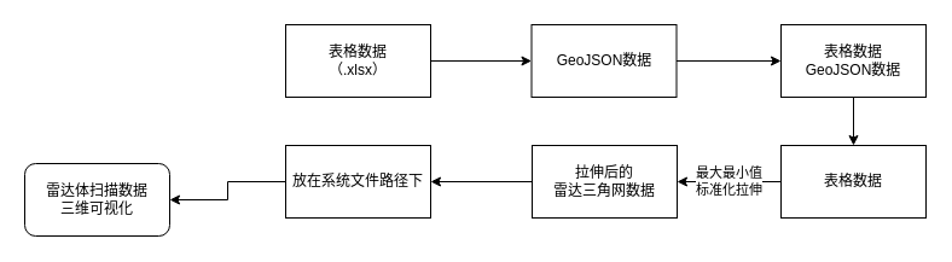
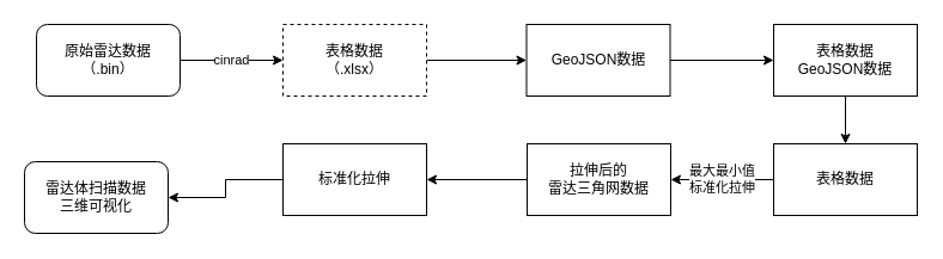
  <mxCell id="0" />
  <mxCell id="1" parent="0" />
+ <mxCell id="2" value="cinrad" style="edgeStyle=orthogonalEdgeStyle;rounded=0;orthogonalLoop=1;jettySize=auto;html=1;exitX=1;exitY=0.5;exitDx=0;exitDy=0;" edge="1" parent="1" source="3" target="5"><mxGeometry relative="1" as="geometry" /></mxCell>
+ <mxCell id="3" value="原始雷达数据&lt;br&gt;（.bin）" style="rounded=1;whiteSpace=wrap;html=1;" vertex="1" parent="1"><mxGeometry x="30" y="20" width="120" height="60" as="geometry" /></mxCell>
  <mxCell id="4" style="edgeStyle=orthogonalEdgeStyle;rounded=0;orthogonalLoop=1;jettySize=auto;html=1;exitX=1;exitY=0.5;exitDx=0;exitDy=0;" edge="1" parent="1" source="5" target="7"><mxGeometry relative="1" as="geometry" /></mxCell>
- <mxCell id="5" value="表格数据&lt;br&gt;（.xlsx）" style="rounded=0;whiteSpace=wrap;html=1;" vertex="1" parent="1"><mxGeometry x="236" y="20" width="120" height="60" as="geometry" /></mxCell>
+ <mxCell id="5" value="表格数据&lt;br&gt;（.xlsx）" style="rounded=0;whiteSpace=wrap;html=1;dashed=1;" vertex="1" parent="1"><mxGeometry x="236" y="20" width="120" height="60" as="geometry" /></mxCell>
  <mxCell id="6" style="edgeStyle=orthogonalEdgeStyle;rounded=0;orthogonalLoop=1;jettySize=auto;html=1;exitX=1;exitY=0.5;exitDx=0;exitDy=0;" edge="1" parent="1" source="7" target="9"><mxGeometry relative="1" as="geometry" /></mxCell>
  <mxCell id="7" value="GeoJSON数据" style="rounded=0;whiteSpace=wrap;html=1;" vertex="1" parent="1"><mxGeometry x="439.5" y="20" width="120" height="60" as="geometry" /></mxCell>
  <mxCell id="8" style="edgeStyle=orthogonalEdgeStyle;rounded=0;orthogonalLoop=1;jettySize=auto;html=1;exitX=0.5;exitY=1;exitDx=0;exitDy=0;entryX=0.5;entryY=0;entryDx=0;entryDy=0;" edge="1" parent="1" source="9" target="12"><mxGeometry relative="1" as="geometry" /></mxCell>
  <mxCell id="9" value="表格数据&lt;br&gt;GeoJSON数据" style="rounded=0;whiteSpace=wrap;html=1;" vertex="1" parent="1"><mxGeometry x="646" y="20" width="120" height="60" as="geometry" /></mxCell>
  <mxCell id="10" style="edgeStyle=orthogonalEdgeStyle;rounded=0;orthogonalLoop=1;jettySize=auto;html=1;exitX=0;exitY=0.5;exitDx=0;exitDy=0;entryX=1;entryY=0.5;entryDx=0;entryDy=0;" edge="1" parent="1" source="12" target="14"><mxGeometry relative="1" as="geometry" /></mxCell>
  <mxCell id="11" value="最大最小值&lt;br&gt;标准化拉伸" style="edgeLabel;html=1;align=center;verticalAlign=middle;resizable=0;points=[];" vertex="1" connectable="0" parent="10"><mxGeometry x="0.031" y="-1" relative="1" as="geometry"><mxPoint as="offset" /></mxGeometry></mxCell>
  <mxCell id="12" value="表格数据" style="rounded=0;whiteSpace=wrap;html=1;" vertex="1" parent="1"><mxGeometry x="646" y="120" width="120" height="60" as="geometry" /></mxCell>
  <mxCell id="13" style="edgeStyle=orthogonalEdgeStyle;rounded=0;orthogonalLoop=1;jettySize=auto;html=1;exitX=0;exitY=0.5;exitDx=0;exitDy=0;" edge="1" parent="1" source="14" target="16"><mxGeometry relative="1" as="geometry" /></mxCell>
  <mxCell id="14" value="拉伸后的&lt;br&gt;雷达三角网数据" style="rounded=0;whiteSpace=wrap;html=1;" vertex="1" parent="1"><mxGeometry x="440" y="120" width="120" height="60" as="geometry" /></mxCell>
  <mxCell id="15" style="edgeStyle=orthogonalEdgeStyle;rounded=0;orthogonalLoop=1;jettySize=auto;html=1;exitX=0;exitY=0.5;exitDx=0;exitDy=0;entryX=1;entryY=0.5;entryDx=0;entryDy=0;" edge="1" parent="1" source="16" target="17"><mxGeometry relative="1" as="geometry" /></mxCell>
- <mxCell id="16" value="放在系统文件路径下" style="rounded=0;whiteSpace=wrap;html=1;" vertex="1" parent="1"><mxGeometry x="236" y="120" width="120" height="60" as="geometry" /></mxCell>
+ <mxCell id="16" value="标准化拉伸" style="rounded=0;whiteSpace=wrap;html=1;" vertex="1" parent="1"><mxGeometry x="236" y="120" width="120" height="60" as="geometry" /></mxCell>
  <mxCell id="17" value="雷达体扫描数据&lt;br&gt;三维可视化" style="rounded=1;whiteSpace=wrap;html=1;" vertex="1" parent="1"><mxGeometry x="20" y="135" width="120" height="60" as="geometry" /></mxCell>
